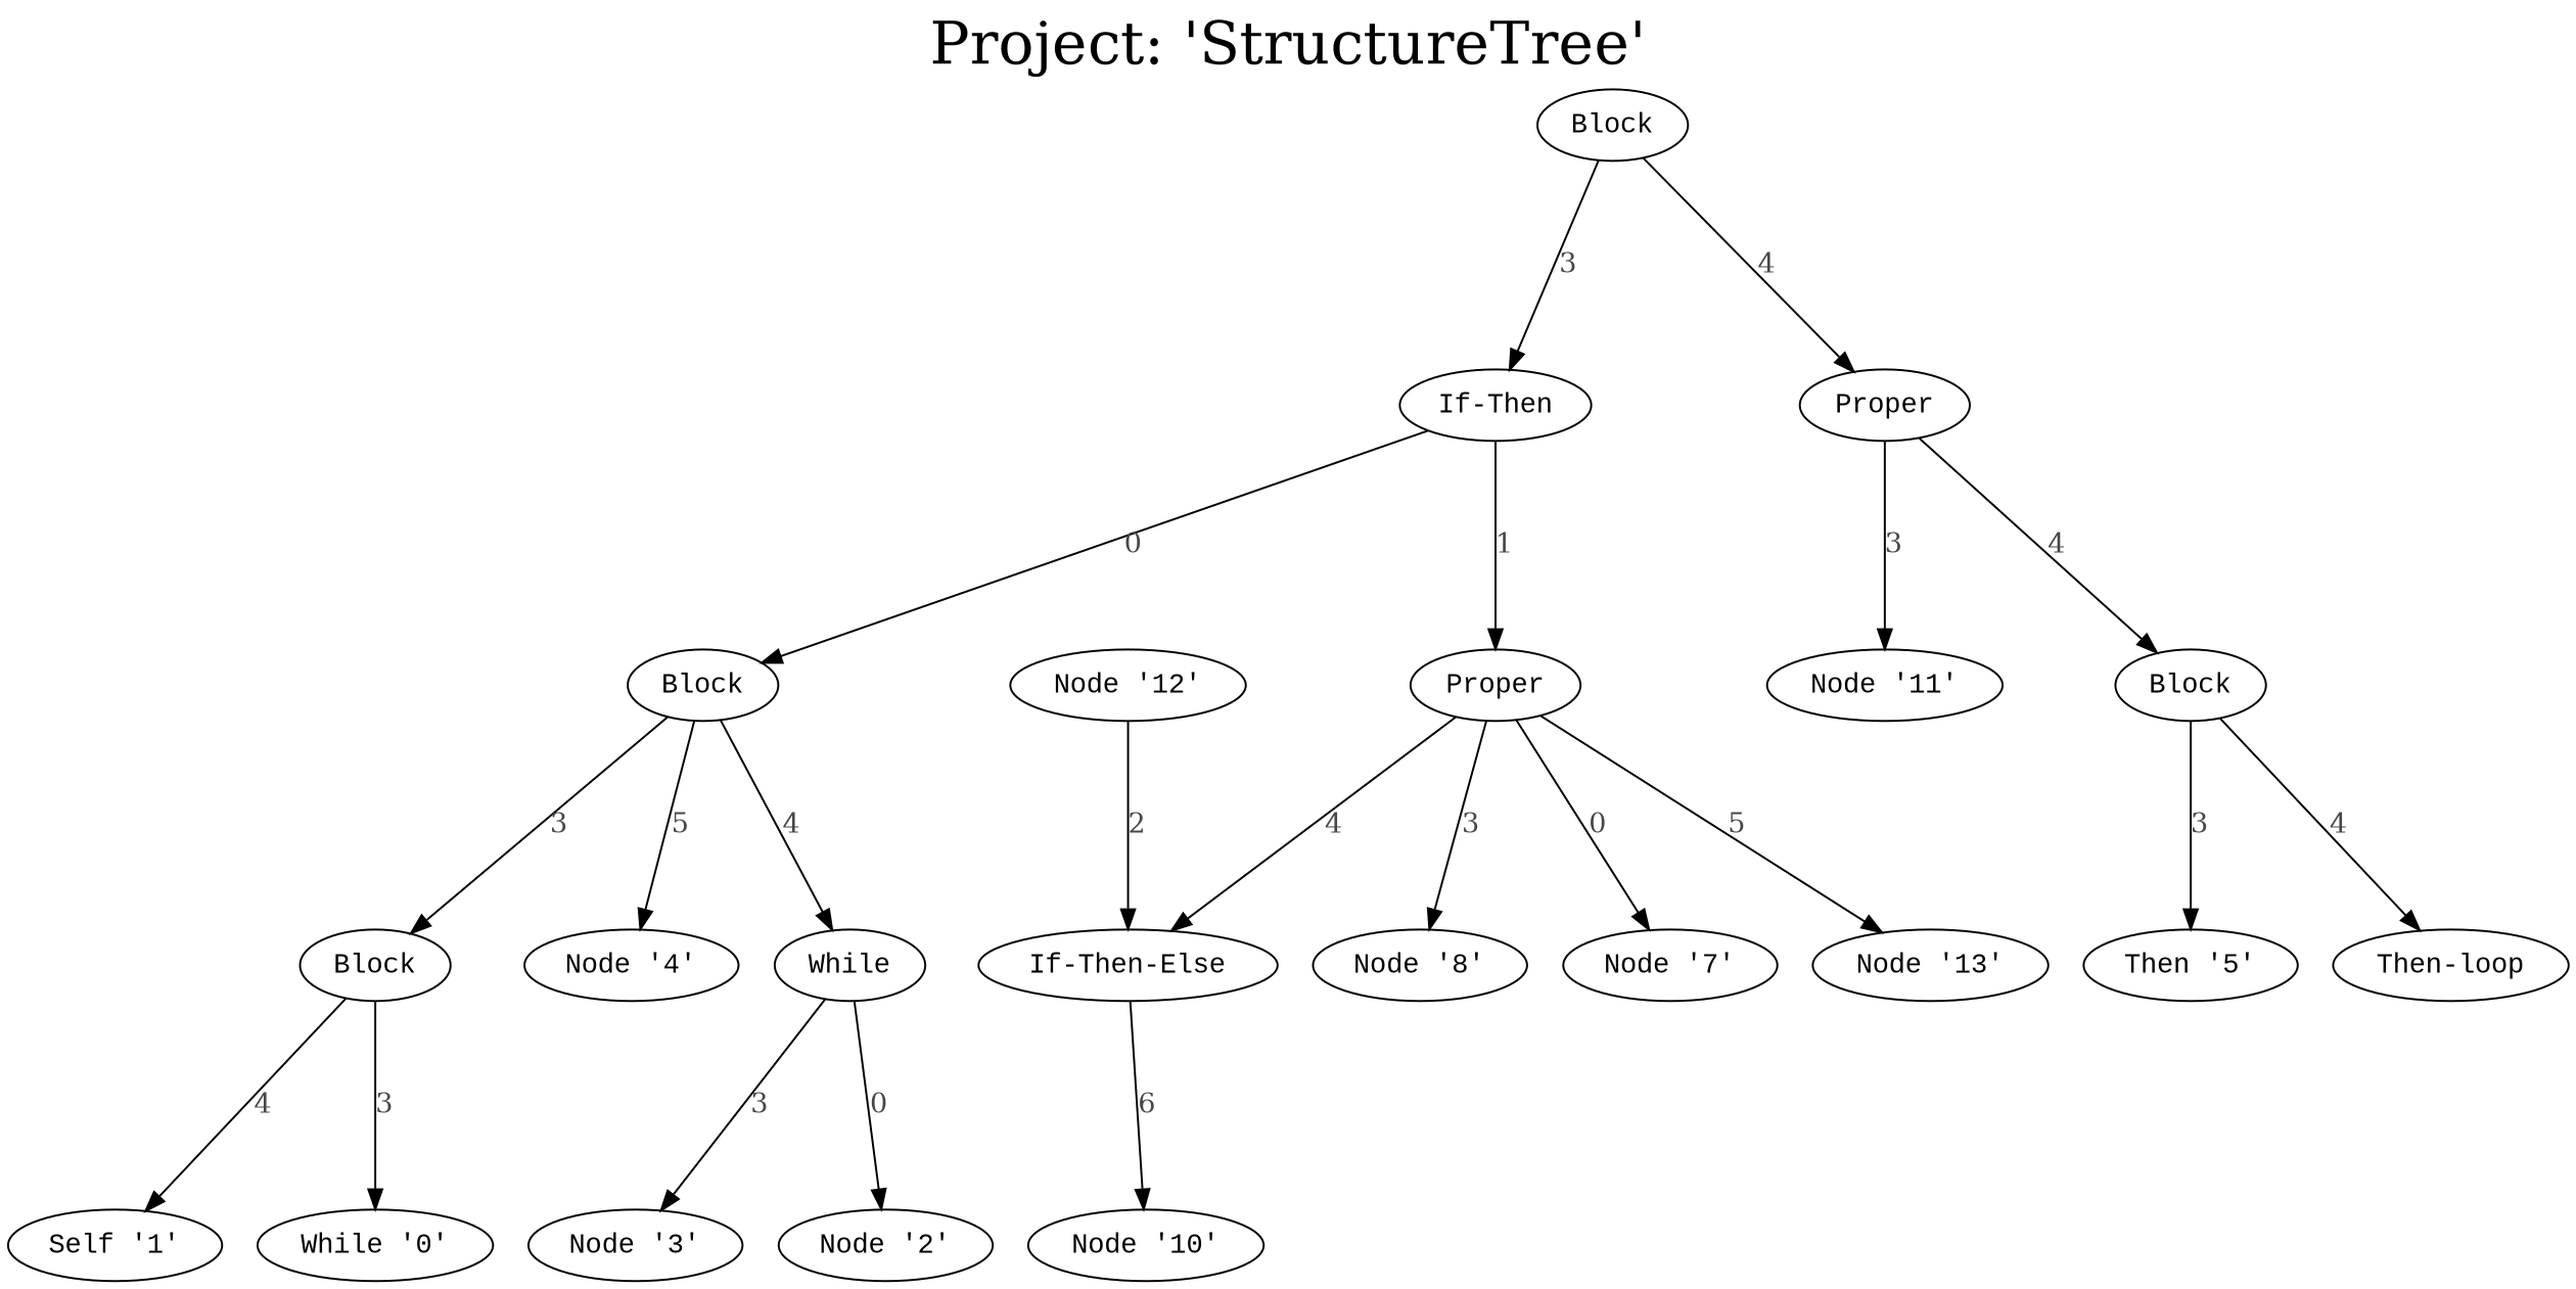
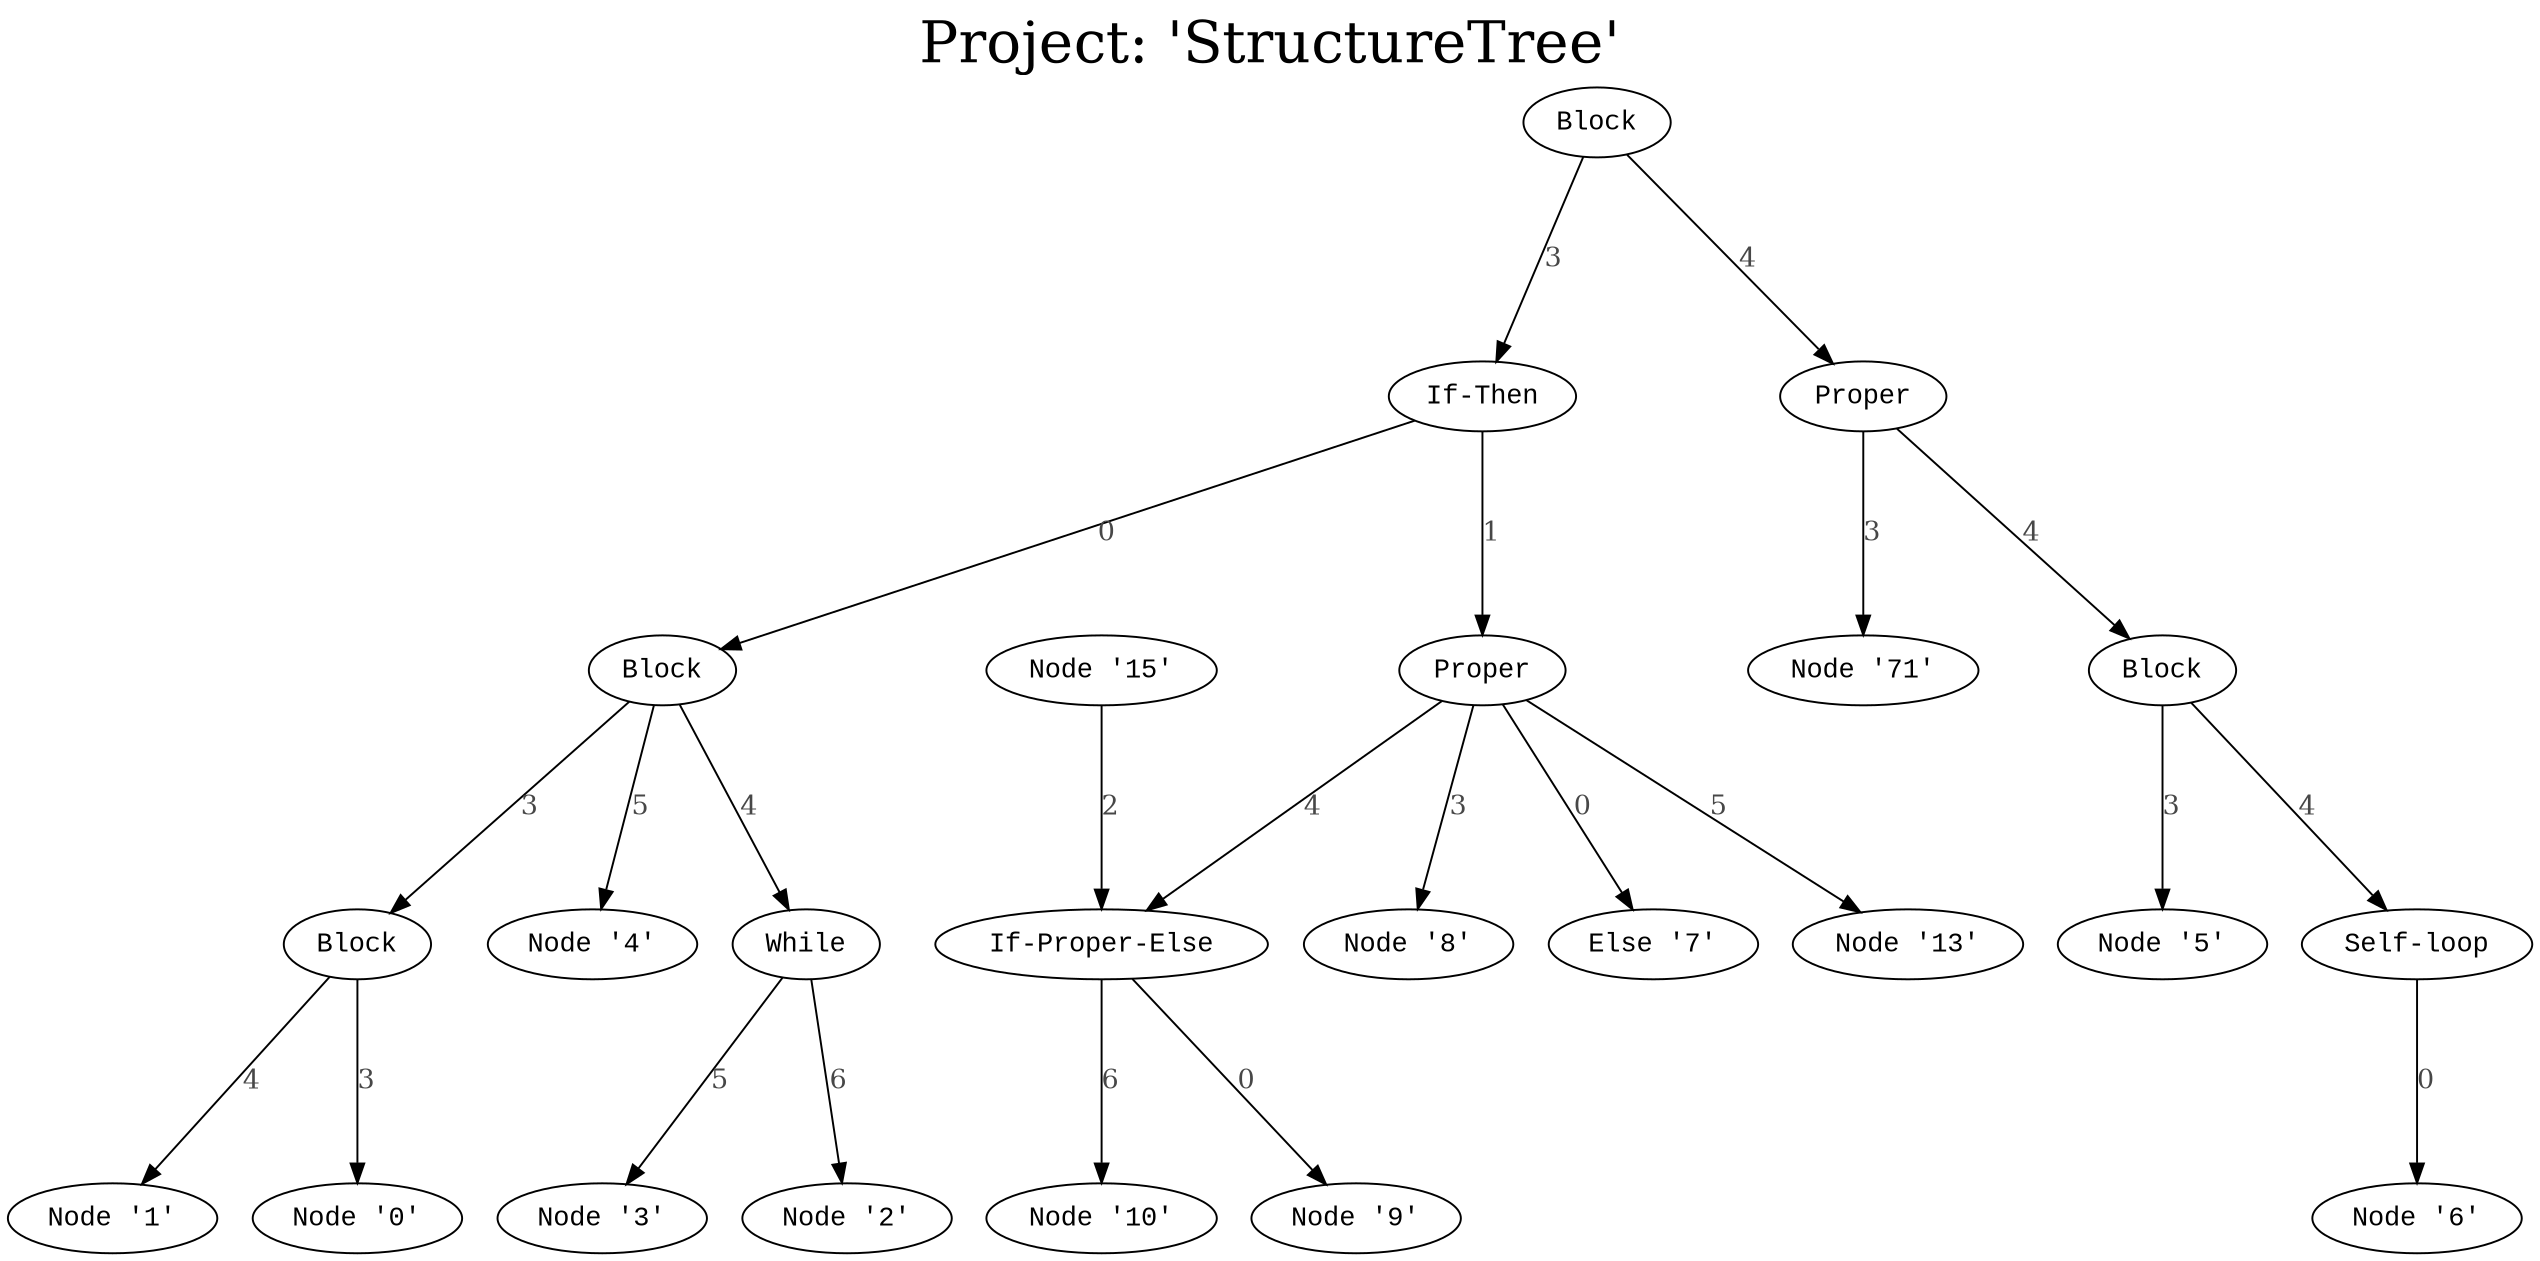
  digraph {
    bgcolor=white
    compound=true
    fontsize=30
    label="Project: 'StructureTree'"
    labelloc=t
    ranksep=1.25
    node [fillcolor=white fontname="Courier New" penwidth=1 style=filled]
    edge [fontcolor=grey28 fontsize=14 penwidth=1]
-   n1 [label="While '0'"]
-   n2 [label="Self '1'"]
+   n1 [label="Node '0'"]
+   n2 [label="Node '1'"]
    n3 [label="Node '2'"]
    n4 [label="Node '3'"]
    n5 [label="Node '4'"]
-   n6 [label="Then '5'"]
-   n8 [label="Node '7'"]
+   n6 [label="Node '5'"]
+   n7 [label="Node '6'"]
+   n8 [label="Else '7'"]
    n9 [label="Node '8'"]
+   n10 [label="Node '9'"]
    n11 [label="Node '10'"]
-   n12 [label="Node '11'"]
-   n13 [label="Node '12'"]
-   n14 [label="If-Then-Else"]
+   n12 [label="Node '71'"]
+   n13 [label="Node '15'"]
+   n14 [label="If-Proper-Else"]
    n15 [label="Node '13'"]
    n16 [label=Block]
-   n17 [label="Then-loop"]
+   n17 [label="Self-loop"]
    n18 [label=Block]
    n19 [label=While]
    n20 [label=Block]
    n21 [label=Proper]
    n22 [label=Proper]
    n23 [label="If-Then"]
    n24 [label=Block]
    n13 -> n14 [label=2]
+   n14 -> n10 [label=0]
    n14 -> n11 [label=6]
    n16 -> n1 [label=3]
    n16 -> n2 [label=4]
+   n17 -> n7 [label=0]
    n18 -> n6 [label=3]
    n18 -> n17 [label=4]
-   n19 -> n3 [label=0]
-   n19 -> n4 [label=3]
+   n19 -> n3 [label=6]
+   n19 -> n4 [label=5]
    n20 -> n5 [label=5]
    n20 -> n16 [label=3]
    n20 -> n19 [label=4]
    n21 -> n8 [label=0]
    n21 -> n9 [label=3]
    n21 -> n14 [label=4]
    n21 -> n15 [label=5]
    n22 -> n12 [label=3]
    n22 -> n18 [label=4]
    n23 -> n20 [label=0]
    n23 -> n21 [label=1]
    n24 -> n22 [label=4]
    n24 -> n23 [label=3]
  }
